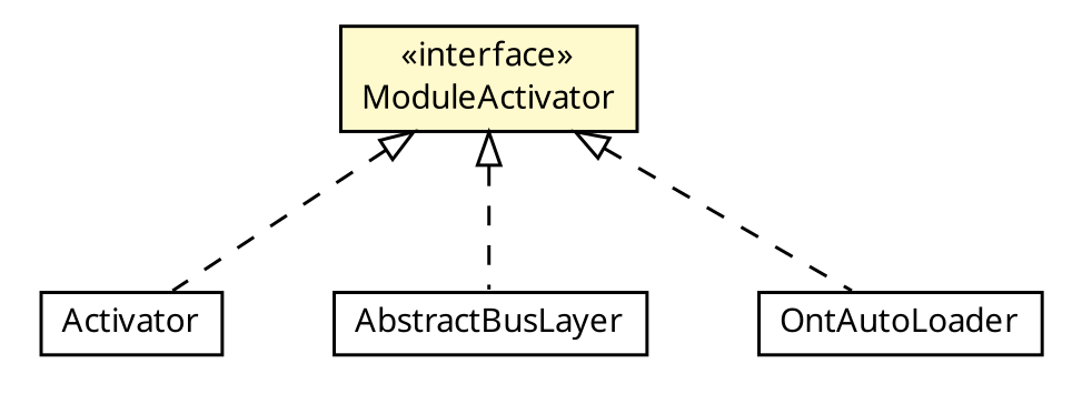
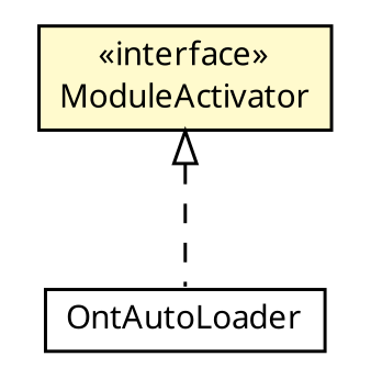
  digraph {
    fontname="Noto Sans"
    nodesep=0.25
    ranksep=0.5
    node [fontcolor=black fontname="Noto Sans" fontsize=10.0 shape=plaintext]
    edge [arrowtail=empty dir=back fontname="Noto Sans" fontsize=10 headport=p labelfontname=Helvetica labelfontsize=10 style=dashed tailport=p]
    n1 [label=<<table title="org.universAAL.middleware.container.ModuleActivator" border="0" cellborder="1" cellspacing="0" cellpadding="2" port="p" bgcolor="lemonChiffon" href="./ModuleActivator.html"> 		<tr><td><table border="0" cellspacing="0" cellpadding="1"> <tr><td align="center" balign="center"> &#171;interface&#187; </td></tr> <tr><td align="center" balign="center"> ModuleActivator </td></tr> 		</table></td></tr> 		</table>>]
-   n2 [label=<<table title="org.universAAL.middleware.tracker.impl.Activator" border="0" cellborder="1" cellspacing="0" cellpadding="2" port="p" href="../tracker/impl/Activator.html"> 		<tr><td><table border="0" cellspacing="0" cellpadding="1"> <tr><td align="center" balign="center"> Activator </td></tr> 		</table></td></tr> 		</table>>]
-   n3 [label=<<table title="org.universAAL.middleware.container.pojo.layers.AbstractBusLayer" border="0" cellborder="1" cellspacing="0" cellpadding="2" port="p" href="./pojo/layers/AbstractBusLayer.html"> 		<tr><td><table border="0" cellspacing="0" cellpadding="1"> <tr><td align="center" balign="center"> AbstractBusLayer </td></tr> 		</table></td></tr> 		</table>>]
    n4 [label=<<table title="org.universAAL.middleware.container.pojo.layers.OntAutoLoader" border="0" cellborder="1" cellspacing="0" cellpadding="2" port="p" href="./pojo/layers/OntAutoLoader.html"> 		<tr><td><table border="0" cellspacing="0" cellpadding="1"> <tr><td align="center" balign="center"> OntAutoLoader </td></tr> 		</table></td></tr> 		</table>>]
-   n1 -> n2
-   n1 -> n3
    n1 -> n4
  }
